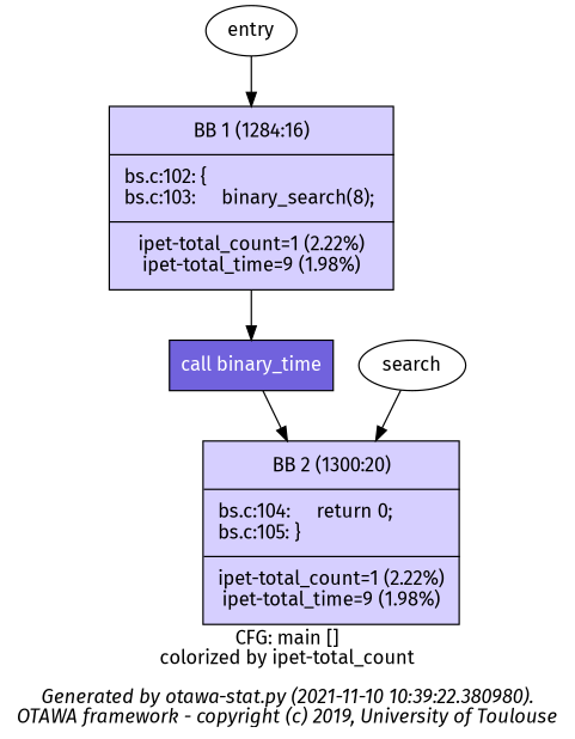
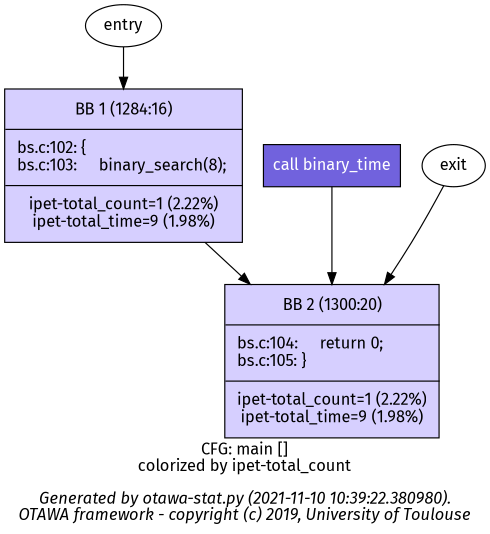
  digraph {
    fontname="Fira Sans"
    label=<CFG: main []<br/>colorized by ipet-total_count<br/><BR/><I>Generated by otawa-stat.py (2021-11-10 10:39:22.380980).</I><BR/><I>OTAWA framework - copyright (c) 2019, University of Toulouse</I>>
    node [fontname="Fira Sans" shape=box style=filled]
    edge [fontname="Fira Sans"]
    n1 [label=entry shape="" style=""]
    n2 [fillcolor="#d6cfff" fontcolor="#000000" label=<<table border='0' cellpadding='8px'><tr><td>BB 1 (1284:16)</td></tr><hr/><tr><td align='left'>bs.c:102: { <br align='left'/>bs.c:103: &nbsp;&nbsp;&nbsp;&nbsp;binary_search(8); <br align='left'/></td></tr><hr/><tr><td>ipet-total_count=1 (2.22%)<br/>ipet-total_time=9 (1.98%)<br/></td></tr></table>> margin=0]
    n3 [fillcolor="#7162dd" fontcolor="#ffffff" label="call binary_time"]
    n4 [fillcolor="#d6cfff" fontcolor="#000000" label=<<table border='0' cellpadding='8px'><tr><td>BB 2 (1300:20)</td></tr><hr/><tr><td align='left'>bs.c:104: &nbsp;&nbsp;&nbsp;&nbsp;return&nbsp;0; <br align='left'/>bs.c:105: } <br align='left'/></td></tr><hr/><tr><td>ipet-total_count=1 (2.22%)<br/>ipet-total_time=9 (1.98%)<br/></td></tr></table>> margin=0]
-   n5 [label=search shape="" style=""]
+   n5 [label=exit shape="" style=""]
    n1 -> n2
-   n2 -> n3
+   n2 -> n4
    n3 -> n4
    n5 -> n4
  }
